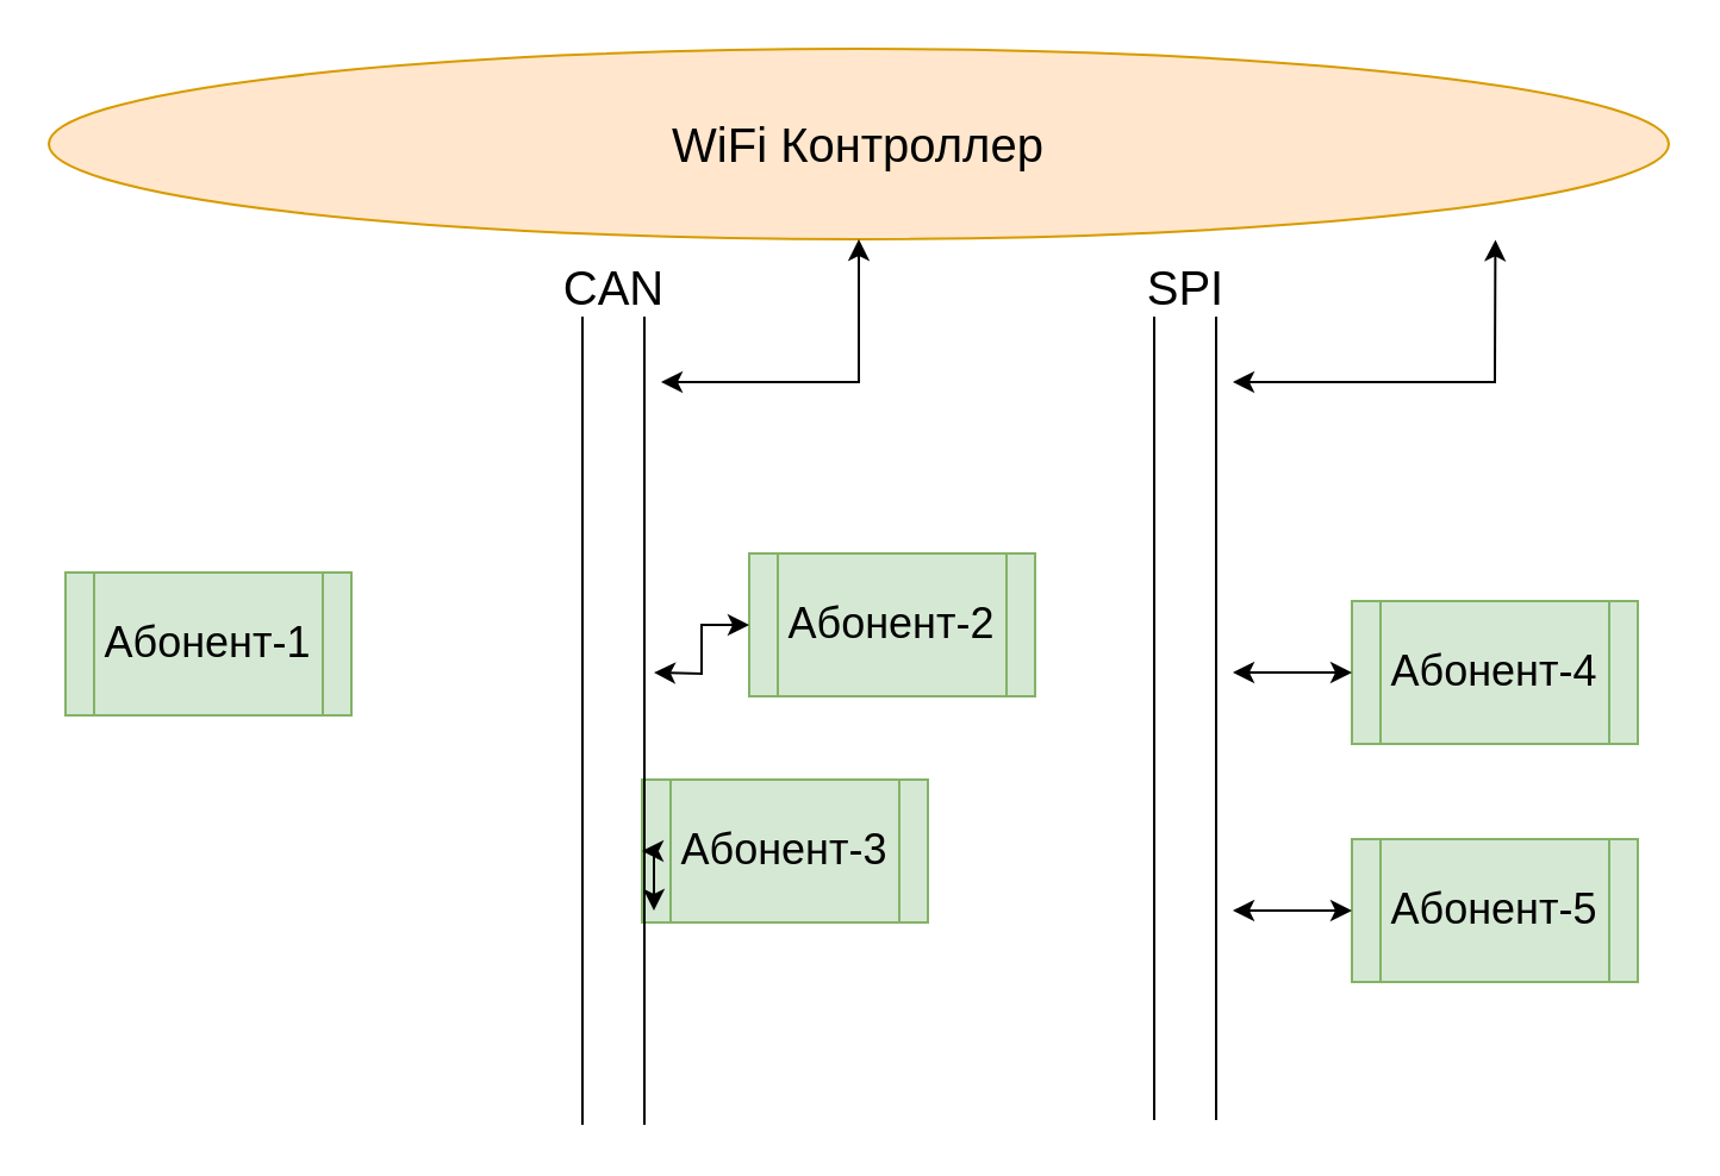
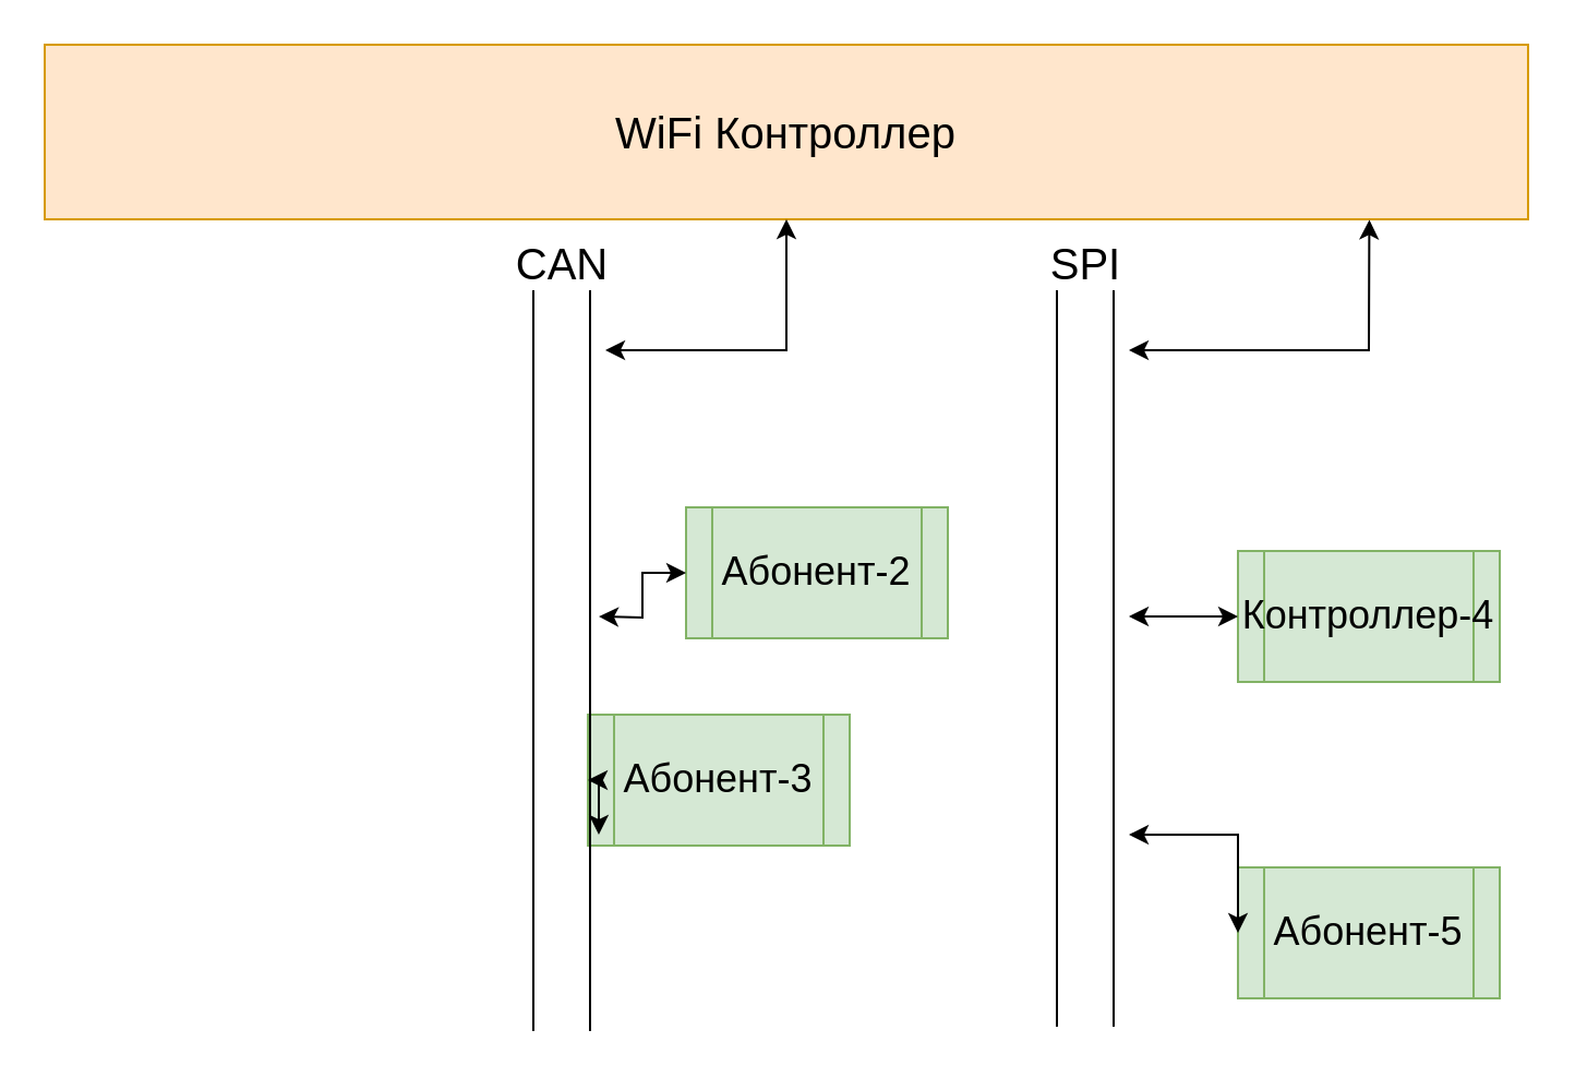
  <mxCell id="0" />
  <mxCell id="1" parent="0" />
- <mxCell id="2" value="WiFi Контроллер" style="ellipse;whiteSpace=wrap;html=1;fillColor=#ffe6cc;strokeColor=#d79b00;fontSize=20;" vertex="1" parent="1"><mxGeometry x="20" y="20" width="680" height="80" as="geometry" /></mxCell>
- <mxCell id="3" value="Абонент-1" style="shape=process;whiteSpace=wrap;html=1;backgroundOutline=1;fillColor=#d5e8d4;strokeColor=#82b366;fontSize=18;" vertex="1" parent="1"><mxGeometry x="27" y="240" width="120" height="60" as="geometry" /></mxCell>
+ <mxCell id="2" value="WiFi Контроллер" style="rounded=0;whiteSpace=wrap;html=1;fillColor=#ffe6cc;strokeColor=#d79b00;fontSize=20;" vertex="1" parent="1"><mxGeometry x="20" y="20" width="680" height="80" as="geometry" /></mxCell>
  <mxCell id="4" value="Абонент-2" style="shape=process;whiteSpace=wrap;html=1;backgroundOutline=1;fillColor=#d5e8d4;strokeColor=#82b366;fontSize=18;" vertex="1" parent="1"><mxGeometry x="314" y="232" width="120" height="60" as="geometry" /></mxCell>
  <mxCell id="5" value="Абонент-3" style="shape=process;whiteSpace=wrap;html=1;backgroundOutline=1;fillColor=#d5e8d4;strokeColor=#82b366;fontSize=18;" vertex="1" parent="1"><mxGeometry x="269" y="327" width="120" height="60" as="geometry" /></mxCell>
  <mxCell id="6" value="CAN" style="shape=link;html=1;startArrow=classic;startFill=1;width=26;fontSize=20;" edge="1" parent="1"><mxGeometry x="1" y="10" width="50" height="50" relative="1" as="geometry"><mxPoint x="257" y="472" as="sourcePoint" /><mxPoint x="257" y="130" as="targetPoint" /><mxPoint x="10" y="-10" as="offset" /></mxGeometry></mxCell>
  <mxCell id="7" style="edgeStyle=orthogonalEdgeStyle;rounded=0;orthogonalLoop=1;jettySize=auto;html=1;exitX=0;exitY=0.5;exitDx=0;exitDy=0;startArrow=classic;startFill=1;fontSize=18;" edge="1" parent="1" source="4"><mxGeometry relative="1" as="geometry"><mxPoint x="304" y="292" as="sourcePoint" /><mxPoint x="274" y="282" as="targetPoint" /></mxGeometry></mxCell>
  <mxCell id="8" style="edgeStyle=orthogonalEdgeStyle;rounded=0;orthogonalLoop=1;jettySize=auto;html=1;exitX=0;exitY=0.5;exitDx=0;exitDy=0;startArrow=classic;startFill=1;fontSize=18;" edge="1" parent="1" source="5"><mxGeometry relative="1" as="geometry"><mxPoint x="334" y="292" as="sourcePoint" /><mxPoint x="274" y="382" as="targetPoint" /></mxGeometry></mxCell>
  <mxCell id="9" value="SPI" style="shape=link;html=1;startArrow=classic;startFill=1;width=26;fontSize=20;" edge="1" parent="1"><mxGeometry x="1" y="10" width="50" height="50" relative="1" as="geometry"><mxPoint x="497" y="470" as="sourcePoint" /><mxPoint x="497" y="130" as="targetPoint" /><mxPoint x="10" y="-10" as="offset" /></mxGeometry></mxCell>
  <mxCell id="10" style="edgeStyle=orthogonalEdgeStyle;rounded=0;orthogonalLoop=1;jettySize=auto;html=1;exitX=0.5;exitY=1;exitDx=0;exitDy=0;startArrow=classic;startFill=1;fontSize=20;" edge="1" parent="1" source="2"><mxGeometry relative="1" as="geometry"><mxPoint x="97" y="114" as="sourcePoint" /><mxPoint x="277" y="160" as="targetPoint" /><Array as="points"><mxPoint x="360" y="160" /></Array></mxGeometry></mxCell>
- <mxCell id="11" value="Абонент-4" style="shape=process;whiteSpace=wrap;html=1;backgroundOutline=1;fillColor=#d5e8d4;strokeColor=#82b366;fontSize=18;" vertex="1" parent="1"><mxGeometry x="567" y="252" width="120" height="60" as="geometry" /></mxCell>
- <mxCell id="12" value="Абонент-5" style="shape=process;whiteSpace=wrap;html=1;backgroundOutline=1;fillColor=#d5e8d4;strokeColor=#82b366;fontSize=18;" vertex="1" parent="1"><mxGeometry x="567" y="352" width="120" height="60" as="geometry" /></mxCell>
+ <mxCell id="11" value="Контроллер-4" style="shape=process;whiteSpace=wrap;html=1;backgroundOutline=1;fillColor=#d5e8d4;strokeColor=#82b366;fontSize=18;" vertex="1" parent="1"><mxGeometry x="567" y="252" width="120" height="60" as="geometry" /></mxCell>
+ <mxCell id="12" value="Абонент-5" style="shape=process;whiteSpace=wrap;html=1;backgroundOutline=1;fillColor=#d5e8d4;strokeColor=#82b366;fontSize=18;" vertex="1" parent="1"><mxGeometry x="567" y="397" width="120" height="60" as="geometry" /></mxCell>
  <mxCell id="13" style="edgeStyle=orthogonalEdgeStyle;rounded=0;orthogonalLoop=1;jettySize=auto;html=1;exitX=0;exitY=0.5;exitDx=0;exitDy=0;startArrow=classic;startFill=1;fontSize=18;" edge="1" parent="1" source="11"><mxGeometry relative="1" as="geometry"><mxPoint x="334" y="292" as="sourcePoint" /><mxPoint x="517" y="282" as="targetPoint" /><Array as="points"><mxPoint x="517" y="282" /></Array></mxGeometry></mxCell>
  <mxCell id="14" style="edgeStyle=orthogonalEdgeStyle;rounded=0;orthogonalLoop=1;jettySize=auto;html=1;exitX=0;exitY=0.5;exitDx=0;exitDy=0;startArrow=classic;startFill=1;fontSize=18;" edge="1" parent="1" source="12"><mxGeometry relative="1" as="geometry"><mxPoint x="577" y="292" as="sourcePoint" /><mxPoint x="517" y="382" as="targetPoint" /><Array as="points"><mxPoint x="557" y="382" /><mxPoint x="557" y="382" /></Array></mxGeometry></mxCell>
  <mxCell id="15" style="edgeStyle=orthogonalEdgeStyle;rounded=0;orthogonalLoop=1;jettySize=auto;html=1;exitX=0.893;exitY=1.003;exitDx=0;exitDy=0;startArrow=classic;startFill=1;exitPerimeter=0;fontSize=20;" edge="1" parent="1" source="2"><mxGeometry relative="1" as="geometry"><mxPoint x="370" y="110" as="sourcePoint" /><mxPoint x="517" y="160" as="targetPoint" /><Array as="points"><mxPoint x="627" y="103" /><mxPoint x="627" y="160" /></Array></mxGeometry></mxCell>
